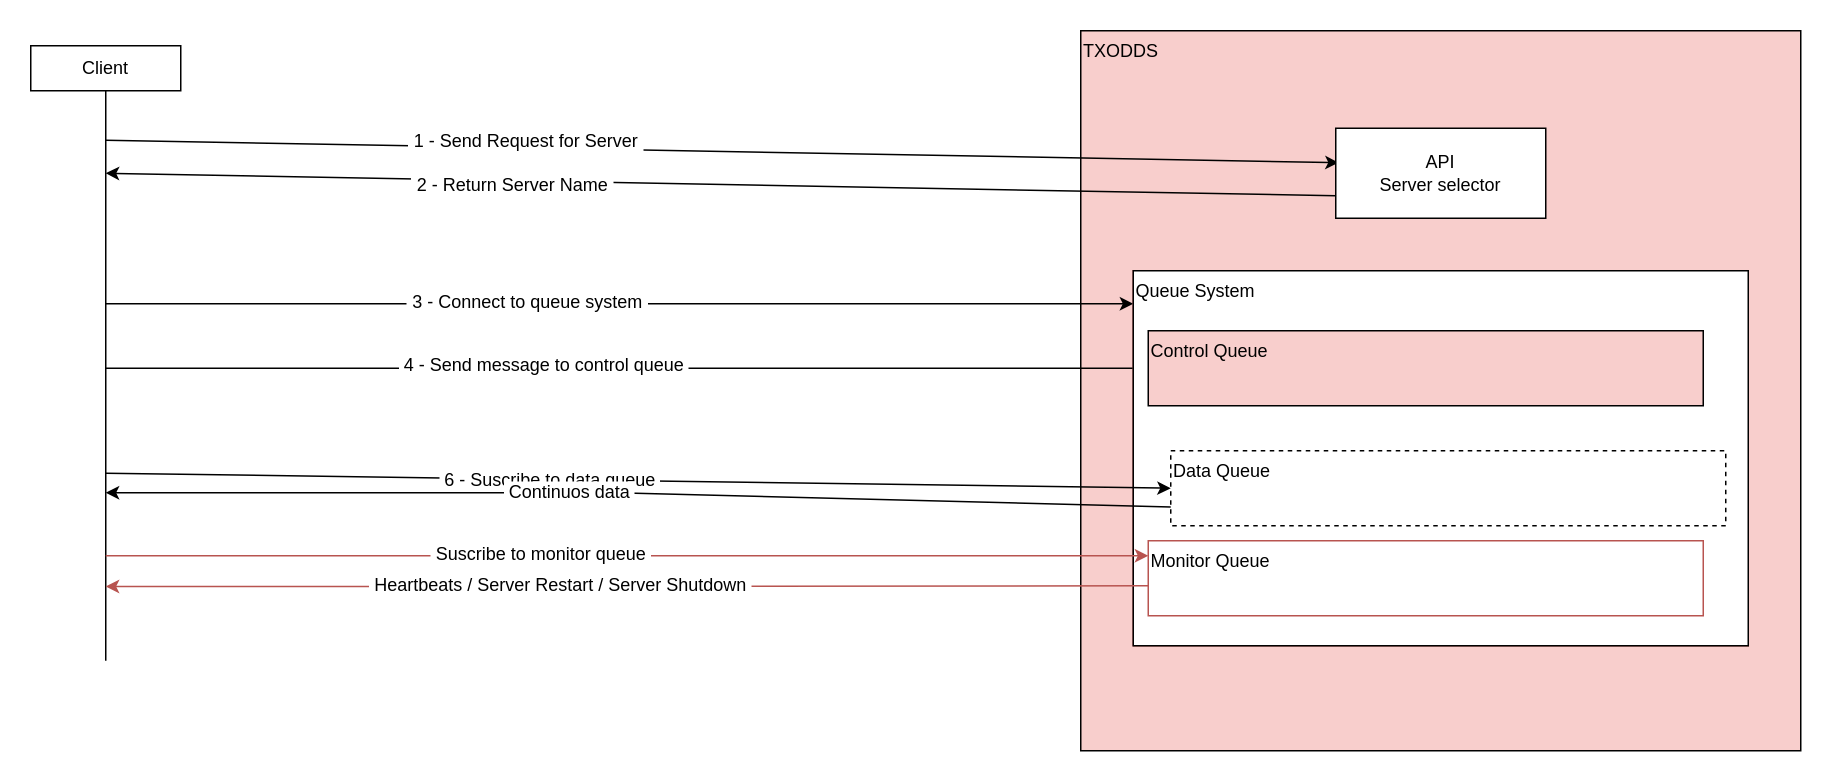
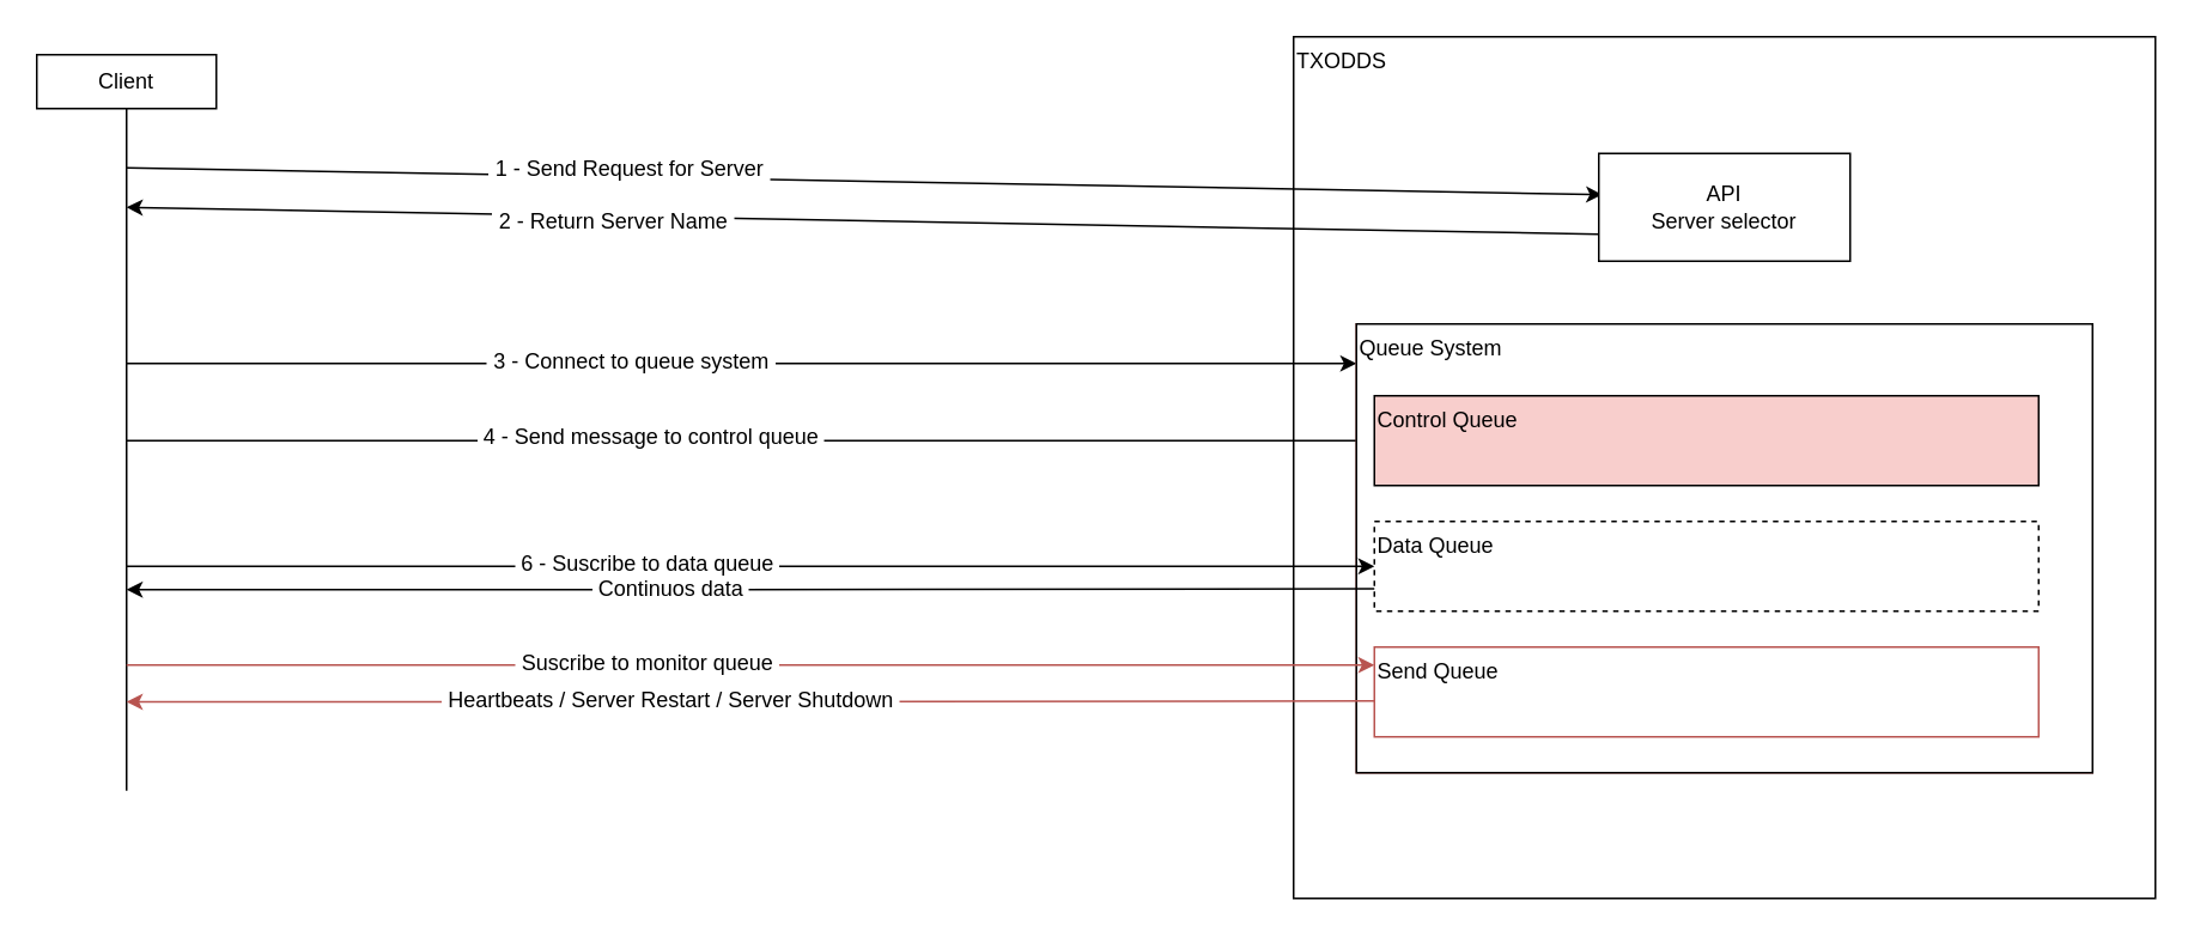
  <mxCell id="0" />
  <mxCell id="1" parent="0" />
- <mxCell id="2" value="TXODDS" style="whiteSpace=wrap;html=1;aspect=fixed;verticalAlign=top;align=left;fillColor=#f8cecc;" vertex="1" parent="1"><mxGeometry x="720" y="20" width="480" height="480" as="geometry" /></mxCell>
+ <mxCell id="2" value="TXODDS" style="whiteSpace=wrap;html=1;aspect=fixed;verticalAlign=top;align=left;" vertex="1" parent="1"><mxGeometry x="720" y="20" width="480" height="480" as="geometry" /></mxCell>
  <mxCell id="3" style="rounded=0;orthogonalLoop=1;jettySize=auto;html=1;exitX=0;exitY=0.75;exitDx=0;exitDy=0;" edge="1" parent="1" source="17"><mxGeometry relative="1" as="geometry"><mxPoint x="70" y="115" as="targetPoint" /></mxGeometry></mxCell>
  <mxCell id="4" value="&amp;nbsp;2 - Return Server Name&amp;nbsp;" style="text;html=1;align=center;verticalAlign=middle;resizable=0;points=[];;labelBackgroundColor=#ffffff;" vertex="1" connectable="0" parent="3"><mxGeometry x="0.029" y="-5" relative="1" as="geometry"><mxPoint x="-127.98" y="5.43" as="offset" /></mxGeometry></mxCell>
  <mxCell id="5" style="rounded=0;orthogonalLoop=1;jettySize=auto;html=1;entryX=0.014;entryY=0.383;entryDx=0;entryDy=0;entryPerimeter=0;" edge="1" parent="1" target="17"><mxGeometry relative="1" as="geometry"><mxPoint x="70" y="93" as="sourcePoint" /></mxGeometry></mxCell>
  <mxCell id="6" value="&amp;nbsp;1 - Send Request for Server&amp;nbsp;" style="text;html=1;align=center;verticalAlign=middle;resizable=0;points=[];;labelBackgroundColor=#ffffff;" vertex="1" connectable="0" parent="5"><mxGeometry x="-0.44" y="-1" relative="1" as="geometry"><mxPoint x="50.04" y="-4.63" as="offset" /></mxGeometry></mxCell>
  <mxCell id="7" style="rounded=0;orthogonalLoop=1;jettySize=auto;html=1;entryX=0;entryY=0.088;entryDx=0;entryDy=0;entryPerimeter=0;" edge="1" parent="1" target="13"><mxGeometry relative="1" as="geometry"><mxPoint x="70" y="202" as="sourcePoint" /></mxGeometry></mxCell>
  <mxCell id="8" value="&amp;nbsp;3 - Connect to queue system&amp;nbsp;" style="text;html=1;align=center;verticalAlign=middle;resizable=0;points=[];;labelBackgroundColor=#ffffff;" vertex="1" connectable="0" parent="7"><mxGeometry x="-0.177" y="6" relative="1" as="geometry"><mxPoint x="-1.97" y="4.83" as="offset" /></mxGeometry></mxCell>
  <mxCell id="9" style="rounded=0;orthogonalLoop=1;jettySize=auto;html=1;entryX=0;entryY=0.5;entryDx=0;entryDy=0;" edge="1" parent="1" target="14"><mxGeometry relative="1" as="geometry"><mxPoint x="70" y="245" as="sourcePoint" /></mxGeometry></mxCell>
  <mxCell id="10" value="&amp;nbsp;4 - Send message to control queue&amp;nbsp;" style="text;html=1;align=center;verticalAlign=middle;resizable=0;points=[];;labelBackgroundColor=#ffffff;" vertex="1" connectable="0" parent="9"><mxGeometry y="-32" relative="1" as="geometry"><mxPoint x="-56.62" y="-34.49" as="offset" /></mxGeometry></mxCell>
  <mxCell id="11" value="" style="endArrow=none;html=1;" edge="1" parent="1"><mxGeometry width="50" height="50" relative="1" as="geometry"><mxPoint x="70" y="440" as="sourcePoint" /><mxPoint x="70" y="60" as="targetPoint" /></mxGeometry></mxCell>
  <mxCell id="12" value="" style="group;fillColor=#f8cecc;strokeColor=#b85450;" vertex="1" connectable="0" parent="1"><mxGeometry x="755" y="180" width="410" height="250" as="geometry" /></mxCell>
  <mxCell id="13" value="Queue System" style="rounded=0;whiteSpace=wrap;html=1;align=left;verticalAlign=top;" vertex="1" parent="12"><mxGeometry width="410" height="250" as="geometry" /></mxCell>
  <mxCell id="14" value="Control Queue" style="rounded=0;whiteSpace=wrap;html=1;align=left;verticalAlign=top;fillColor=#f8cecc;" vertex="1" parent="12"><mxGeometry x="10" y="40" width="370" height="50" as="geometry" /></mxCell>
- <mxCell id="15" value="Data Queue" style="rounded=0;whiteSpace=wrap;html=1;align=left;verticalAlign=top;dashed=1;" vertex="1" parent="12"><mxGeometry x="25" y="120" width="370" height="50" as="geometry" /></mxCell>
- <mxCell id="16" value="Monitor Queue" style="rounded=0;whiteSpace=wrap;html=1;align=left;verticalAlign=top;fillColor=none;strokeColor=#b85450;" vertex="1" parent="12"><mxGeometry x="10" y="180" width="370" height="50" as="geometry" /></mxCell>
+ <mxCell id="15" value="Data Queue" style="rounded=0;whiteSpace=wrap;html=1;align=left;verticalAlign=top;dashed=1;" vertex="1" parent="12"><mxGeometry x="10" y="110" width="370" height="50" as="geometry" /></mxCell>
+ <mxCell id="16" value="Send Queue" style="rounded=0;whiteSpace=wrap;html=1;align=left;verticalAlign=top;fillColor=none;strokeColor=#b85450;" vertex="1" parent="12"><mxGeometry x="10" y="180" width="370" height="50" as="geometry" /></mxCell>
  <mxCell id="17" value="API&lt;br&gt;Server selector" style="rounded=0;whiteSpace=wrap;html=1;align=center;" vertex="1" parent="1"><mxGeometry x="890" y="85" width="140" height="60" as="geometry" /></mxCell>
  <mxCell id="18" style="rounded=0;orthogonalLoop=1;jettySize=auto;html=1;entryX=0;entryY=0.5;entryDx=0;entryDy=0;" edge="1" parent="1" target="15"><mxGeometry relative="1" as="geometry"><mxPoint x="70" y="315" as="sourcePoint" /></mxGeometry></mxCell>
  <mxCell id="19" value="&amp;nbsp;6 - Suscribe to data queue&amp;nbsp;" style="text;html=1;align=center;verticalAlign=middle;resizable=0;points=[];;labelBackgroundColor=#ffffff;" vertex="1" connectable="0" parent="18"><mxGeometry x="0.021" y="-4" relative="1" as="geometry"><mxPoint x="-65.99" y="-5.02" as="offset" /></mxGeometry></mxCell>
  <mxCell id="20" style="edgeStyle=none;rounded=0;orthogonalLoop=1;jettySize=auto;html=1;exitX=0;exitY=0.75;exitDx=0;exitDy=0;" edge="1" parent="1" source="15"><mxGeometry relative="1" as="geometry"><mxPoint x="70" y="328" as="targetPoint" /><Array as="points"><mxPoint x="410" y="328" /></Array></mxGeometry></mxCell>
  <mxCell id="21" value="&amp;nbsp;Continuos data&amp;nbsp;" style="text;html=1;align=center;verticalAlign=middle;resizable=0;points=[];;labelBackgroundColor=#ffffff;" vertex="1" connectable="0" parent="20"><mxGeometry x="0.131" y="2" relative="1" as="geometry"><mxPoint y="-3" as="offset" /></mxGeometry></mxCell>
  <mxCell id="22" style="rounded=0;orthogonalLoop=1;jettySize=auto;html=1;entryX=0;entryY=0.5;entryDx=0;entryDy=0;fillColor=#f8cecc;strokeColor=#b85450;" edge="1" parent="1"><mxGeometry relative="1" as="geometry"><mxPoint x="70" y="370" as="sourcePoint" /><mxPoint x="765" y="370" as="targetPoint" /></mxGeometry></mxCell>
  <mxCell id="23" value="&amp;nbsp;Suscribe to monitor queue&amp;nbsp;" style="text;html=1;align=center;verticalAlign=middle;resizable=0;points=[];;labelBackgroundColor=#ffffff;" vertex="1" connectable="0" parent="22"><mxGeometry x="0.021" y="-4" relative="1" as="geometry"><mxPoint x="-65.99" y="-5.02" as="offset" /></mxGeometry></mxCell>
  <mxCell id="24" style="edgeStyle=none;rounded=0;orthogonalLoop=1;jettySize=auto;html=1;exitX=0;exitY=0.75;exitDx=0;exitDy=0;fillColor=#f8cecc;strokeColor=#b85450;" edge="1" parent="1"><mxGeometry relative="1" as="geometry"><mxPoint x="70" y="390.5" as="targetPoint" /><mxPoint x="765" y="390" as="sourcePoint" /><Array as="points"><mxPoint x="410" y="390.5" /></Array></mxGeometry></mxCell>
  <mxCell id="25" value="&amp;nbsp;Heartbeats / Server Restart / Server Shutdown&amp;nbsp;" style="text;html=1;align=center;verticalAlign=middle;resizable=0;points=[];;labelBackgroundColor=#ffffff;" vertex="1" connectable="0" parent="24"><mxGeometry x="0.131" y="2" relative="1" as="geometry"><mxPoint y="-3" as="offset" /></mxGeometry></mxCell>
  <mxCell id="26" value="Client" style="rounded=0;whiteSpace=wrap;html=1;fillColor=none;align=center;" vertex="1" parent="1"><mxGeometry x="20" y="30" width="100" height="30" as="geometry" /></mxCell>
